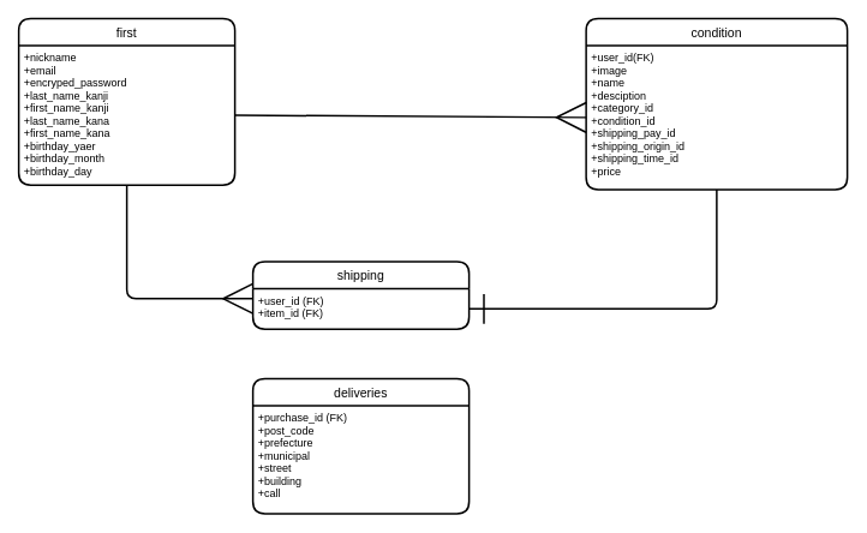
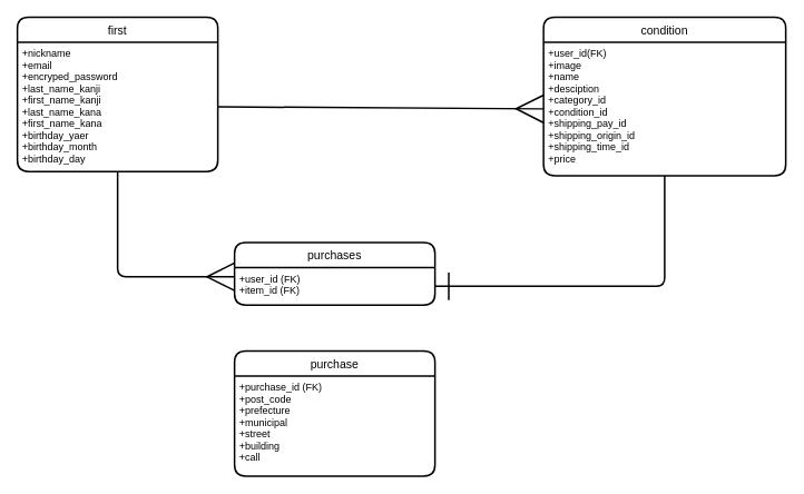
  <mxCell id="0" />
  <mxCell id="1" parent="0" />
  <mxCell id="2" value="first" style="swimlane;childLayout=stackLayout;horizontal=1;startSize=30;horizontalStack=0;rounded=1;fontSize=14;fontStyle=0;strokeWidth=2;resizeParent=0;resizeLast=1;shadow=0;dashed=0;align=center;" parent="1" vertex="1"><mxGeometry x="20" y="20" width="240" height="185" as="geometry" /></mxCell>
  <mxCell id="3" value="+nickname&#10;+email&#10;+encryped_password&#10;+last_name_kanji&#10;+first_name_kanji&#10;+last_name_kana&#10;+first_name_kana&#10;+birthday_yaer&#10;+birthday_month&#10;+birthday_day" style="align=left;strokeColor=none;fillColor=none;spacingLeft=4;fontSize=12;verticalAlign=top;resizable=0;rotatable=0;part=1;" parent="2" vertex="1"><mxGeometry y="30" width="240" height="155" as="geometry" /></mxCell>
  <mxCell id="4" value="condition" style="swimlane;childLayout=stackLayout;horizontal=1;startSize=30;horizontalStack=0;rounded=1;fontSize=14;fontStyle=0;strokeWidth=2;resizeParent=0;resizeLast=1;shadow=0;dashed=0;align=center;" parent="1" vertex="1"><mxGeometry x="650" y="20" width="290" height="190" as="geometry" /></mxCell>
  <mxCell id="5" value="+user_id(FK)&#10;+image&#10;+name&#10;+desciption&#10;+category_id&#10;+condition_id&#10;+shipping_pay_id&#10;+shipping_origin_id&#10;+shipping_time_id&#10;+price" style="align=left;strokeColor=none;fillColor=none;spacingLeft=4;fontSize=12;verticalAlign=top;resizable=0;rotatable=0;part=1;" parent="4" vertex="1"><mxGeometry y="30" width="290" height="160" as="geometry" /></mxCell>
- <mxCell id="6" value="shipping" style="swimlane;childLayout=stackLayout;horizontal=1;startSize=30;horizontalStack=0;rounded=1;fontSize=14;fontStyle=0;strokeWidth=2;resizeParent=0;resizeLast=1;shadow=0;dashed=0;align=center;" parent="1" vertex="1"><mxGeometry x="280" y="290" width="240" height="75" as="geometry" /></mxCell>
+ <mxCell id="6" value="purchases" style="swimlane;childLayout=stackLayout;horizontal=1;startSize=30;horizontalStack=0;rounded=1;fontSize=14;fontStyle=0;strokeWidth=2;resizeParent=0;resizeLast=1;shadow=0;dashed=0;align=center;" parent="1" vertex="1"><mxGeometry x="280" y="290" width="240" height="75" as="geometry" /></mxCell>
  <mxCell id="7" value="+user_id (FK)&#10;+item_id (FK)" style="align=left;strokeColor=none;fillColor=none;spacingLeft=4;fontSize=12;verticalAlign=top;resizable=0;rotatable=0;part=1;" parent="6" vertex="1"><mxGeometry y="30" width="240" height="45" as="geometry" /></mxCell>
- <mxCell id="8" value="deliveries" style="swimlane;childLayout=stackLayout;horizontal=1;startSize=30;horizontalStack=0;rounded=1;fontSize=14;fontStyle=0;strokeWidth=2;resizeParent=0;resizeLast=1;shadow=0;dashed=0;align=center;" parent="1" vertex="1"><mxGeometry x="280" y="420" width="240" height="150" as="geometry" /></mxCell>
+ <mxCell id="8" value="purchase" style="swimlane;childLayout=stackLayout;horizontal=1;startSize=30;horizontalStack=0;rounded=1;fontSize=14;fontStyle=0;strokeWidth=2;resizeParent=0;resizeLast=1;shadow=0;dashed=0;align=center;" parent="1" vertex="1"><mxGeometry x="280" y="420" width="240" height="150" as="geometry" /></mxCell>
  <mxCell id="9" value="+purchase_id (FK)&#10;+post_code&#10;+prefecture&#10;+municipal&#10;+street&#10;+building&#10;+call" style="align=left;strokeColor=none;fillColor=none;spacingLeft=4;fontSize=12;verticalAlign=top;resizable=0;rotatable=0;part=1;" parent="8" vertex="1"><mxGeometry y="30" width="240" height="120" as="geometry" /></mxCell>
  <mxCell id="10" value="" style="edgeStyle=orthogonalEdgeStyle;fontSize=12;html=1;endArrow=ERmany;exitX=0.5;exitY=1;exitDx=0;exitDy=0;strokeWidth=2;targetPerimeterSpacing=0;endSize=30;entryX=0;entryY=0.25;entryDx=0;entryDy=0;" parent="1" source="3" edge="1" target="7"><mxGeometry width="100" height="100" relative="1" as="geometry"><mxPoint x="160" y="515" as="sourcePoint" /><mxPoint x="280" y="385" as="targetPoint" /><Array as="points"><mxPoint x="140" y="331" /></Array></mxGeometry></mxCell>
  <mxCell id="11" value="" style="fontSize=12;html=1;endArrow=ERmany;strokeWidth=2;endSize=30;targetPerimeterSpacing=0;exitX=1;exitY=0.5;exitDx=0;exitDy=0;entryX=0;entryY=0.5;entryDx=0;entryDy=0;" parent="1" source="3" target="5" edge="1"><mxGeometry width="100" height="100" relative="1" as="geometry"><mxPoint x="540" y="270" as="sourcePoint" /><mxPoint x="640" y="110" as="targetPoint" /></mxGeometry></mxCell>
  <mxCell id="12" value="" style="edgeStyle=orthogonalEdgeStyle;fontSize=12;html=1;endArrow=ERone;endFill=1;strokeWidth=2;endSize=30;targetPerimeterSpacing=0;exitX=0.5;exitY=1;exitDx=0;exitDy=0;entryX=1;entryY=0.5;entryDx=0;entryDy=0;" parent="1" source="5" target="7" edge="1"><mxGeometry width="100" height="100" relative="1" as="geometry"><mxPoint x="640" y="480" as="sourcePoint" /><mxPoint x="740" y="380" as="targetPoint" /></mxGeometry></mxCell>
